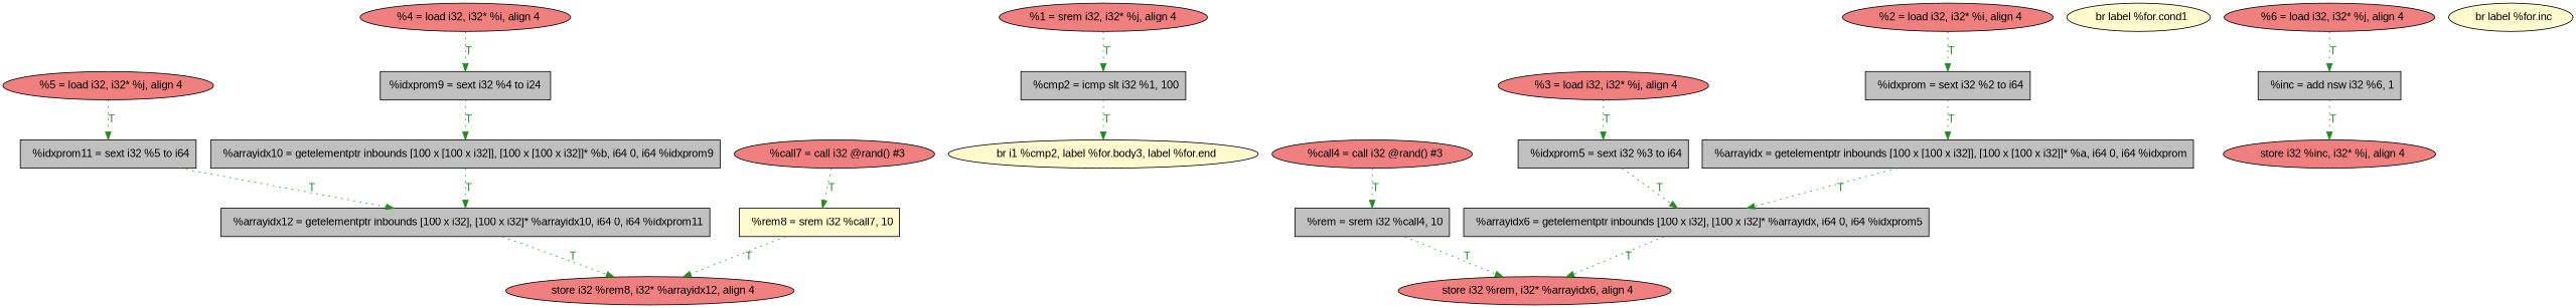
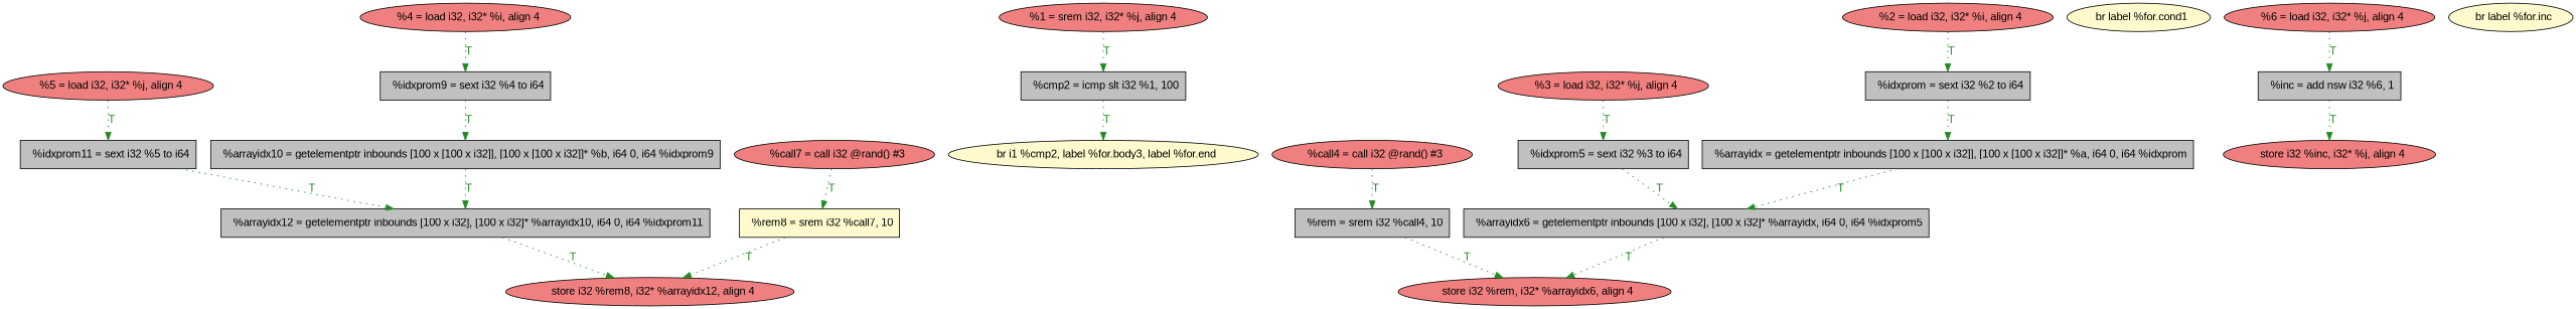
  digraph {
    fontname="Liberation Sans"
    node [fillcolor=lightcoral fontname="Liberation Sans" shape=ellipse style=filled]
    edge [color=forestgreen fontcolor=forestgreen fontname="Liberation Sans" style=dotted]
    n1 [fillcolor=lemonchiffon label="  %rem8 = srem i32 %call7, 10" shape=rectangle]
    n2 [label="  store i32 %rem8, i32* %arrayidx12, align 4"]
    n3 [fillcolor=lemonchiffon label="  br i1 %cmp2, label %for.body3, label %for.end"]
    n4 [label="  %call7 = call i32 @rand() #3"]
    n5 [fillcolor=grey label="  %idxprom = sext i32 %2 to i64" shape=rectangle]
    n6 [fillcolor=grey label="  %arrayidx = getelementptr inbounds [100 x [100 x i32]], [100 x [100 x i32]]* %a, i64 0, i64 %idxprom" shape=rectangle]
    n7 [fillcolor=grey label="  %arrayidx6 = getelementptr inbounds [100 x i32], [100 x i32]* %arrayidx, i64 0, i64 %idxprom5" shape=rectangle]
    n8 [label="  %3 = load i32, i32* %j, align 4"]
    n9 [fillcolor=grey label="  %idxprom5 = sext i32 %3 to i64" shape=rectangle]
    n10 [label="%1 = srem i32, i32* %j, align 4"]
    n11 [fillcolor=grey label="  %cmp2 = icmp slt i32 %1, 100" shape=rectangle]
    n12 [fillcolor=grey label="  %arrayidx12 = getelementptr inbounds [100 x i32], [100 x i32]* %arrayidx10, i64 0, i64 %idxprom11" shape=rectangle]
    n13 [fillcolor=lemonchiffon label="  br label %for.cond1"]
    n14 [fillcolor=grey label="  %inc = add nsw i32 %6, 1" shape=rectangle]
    n15 [label="  store i32 %inc, i32* %j, align 4"]
    n16 [label="  %2 = load i32, i32* %i, align 4"]
    n17 [label="  %6 = load i32, i32* %j, align 4"]
    n18 [fillcolor=grey label="  %idxprom11 = sext i32 %5 to i64" shape=rectangle]
    n19 [label="  store i32 %rem, i32* %arrayidx6, align 4"]
    n20 [label="  %5 = load i32, i32* %j, align 4"]
    n21 [fillcolor=grey label="  %arrayidx10 = getelementptr inbounds [100 x [100 x i32]], [100 x [100 x i32]]* %b, i64 0, i64 %idxprom9" shape=rectangle]
-   n22 [fillcolor=grey label="%idxprom9 = sext i32 %4 to i24" shape=rectangle]
+   n22 [fillcolor=grey label="  %idxprom9 = sext i32 %4 to i64" shape=rectangle]
    n23 [label="  %4 = load i32, i32* %i, align 4"]
    n24 [label="  %call4 = call i32 @rand() #3"]
    n25 [fillcolor=grey label="  %rem = srem i32 %call4, 10" shape=rectangle]
    n26 [fillcolor=lemonchiffon label="  br label %for.inc"]
    n1 -> n2 [label=T]
    n4 -> n1 [label=T]
    n5 -> n6 [label=T]
    n6 -> n7 [label=T]
    n7 -> n19 [label=T]
    n8 -> n9 [label=T]
    n9 -> n7 [label=T]
    n10 -> n11 [label=T]
    n11 -> n3 [label=T]
    n12 -> n2 [label=T]
    n14 -> n15 [label=T]
    n16 -> n5 [label=T]
    n17 -> n14 [label=T]
    n18 -> n12 [label=T]
    n20 -> n18 [label=T]
    n21 -> n12 [label=T]
    n22 -> n21 [label=T]
    n23 -> n22 [label=T]
    n24 -> n25 [label=T]
    n25 -> n19 [label=T]
  }
